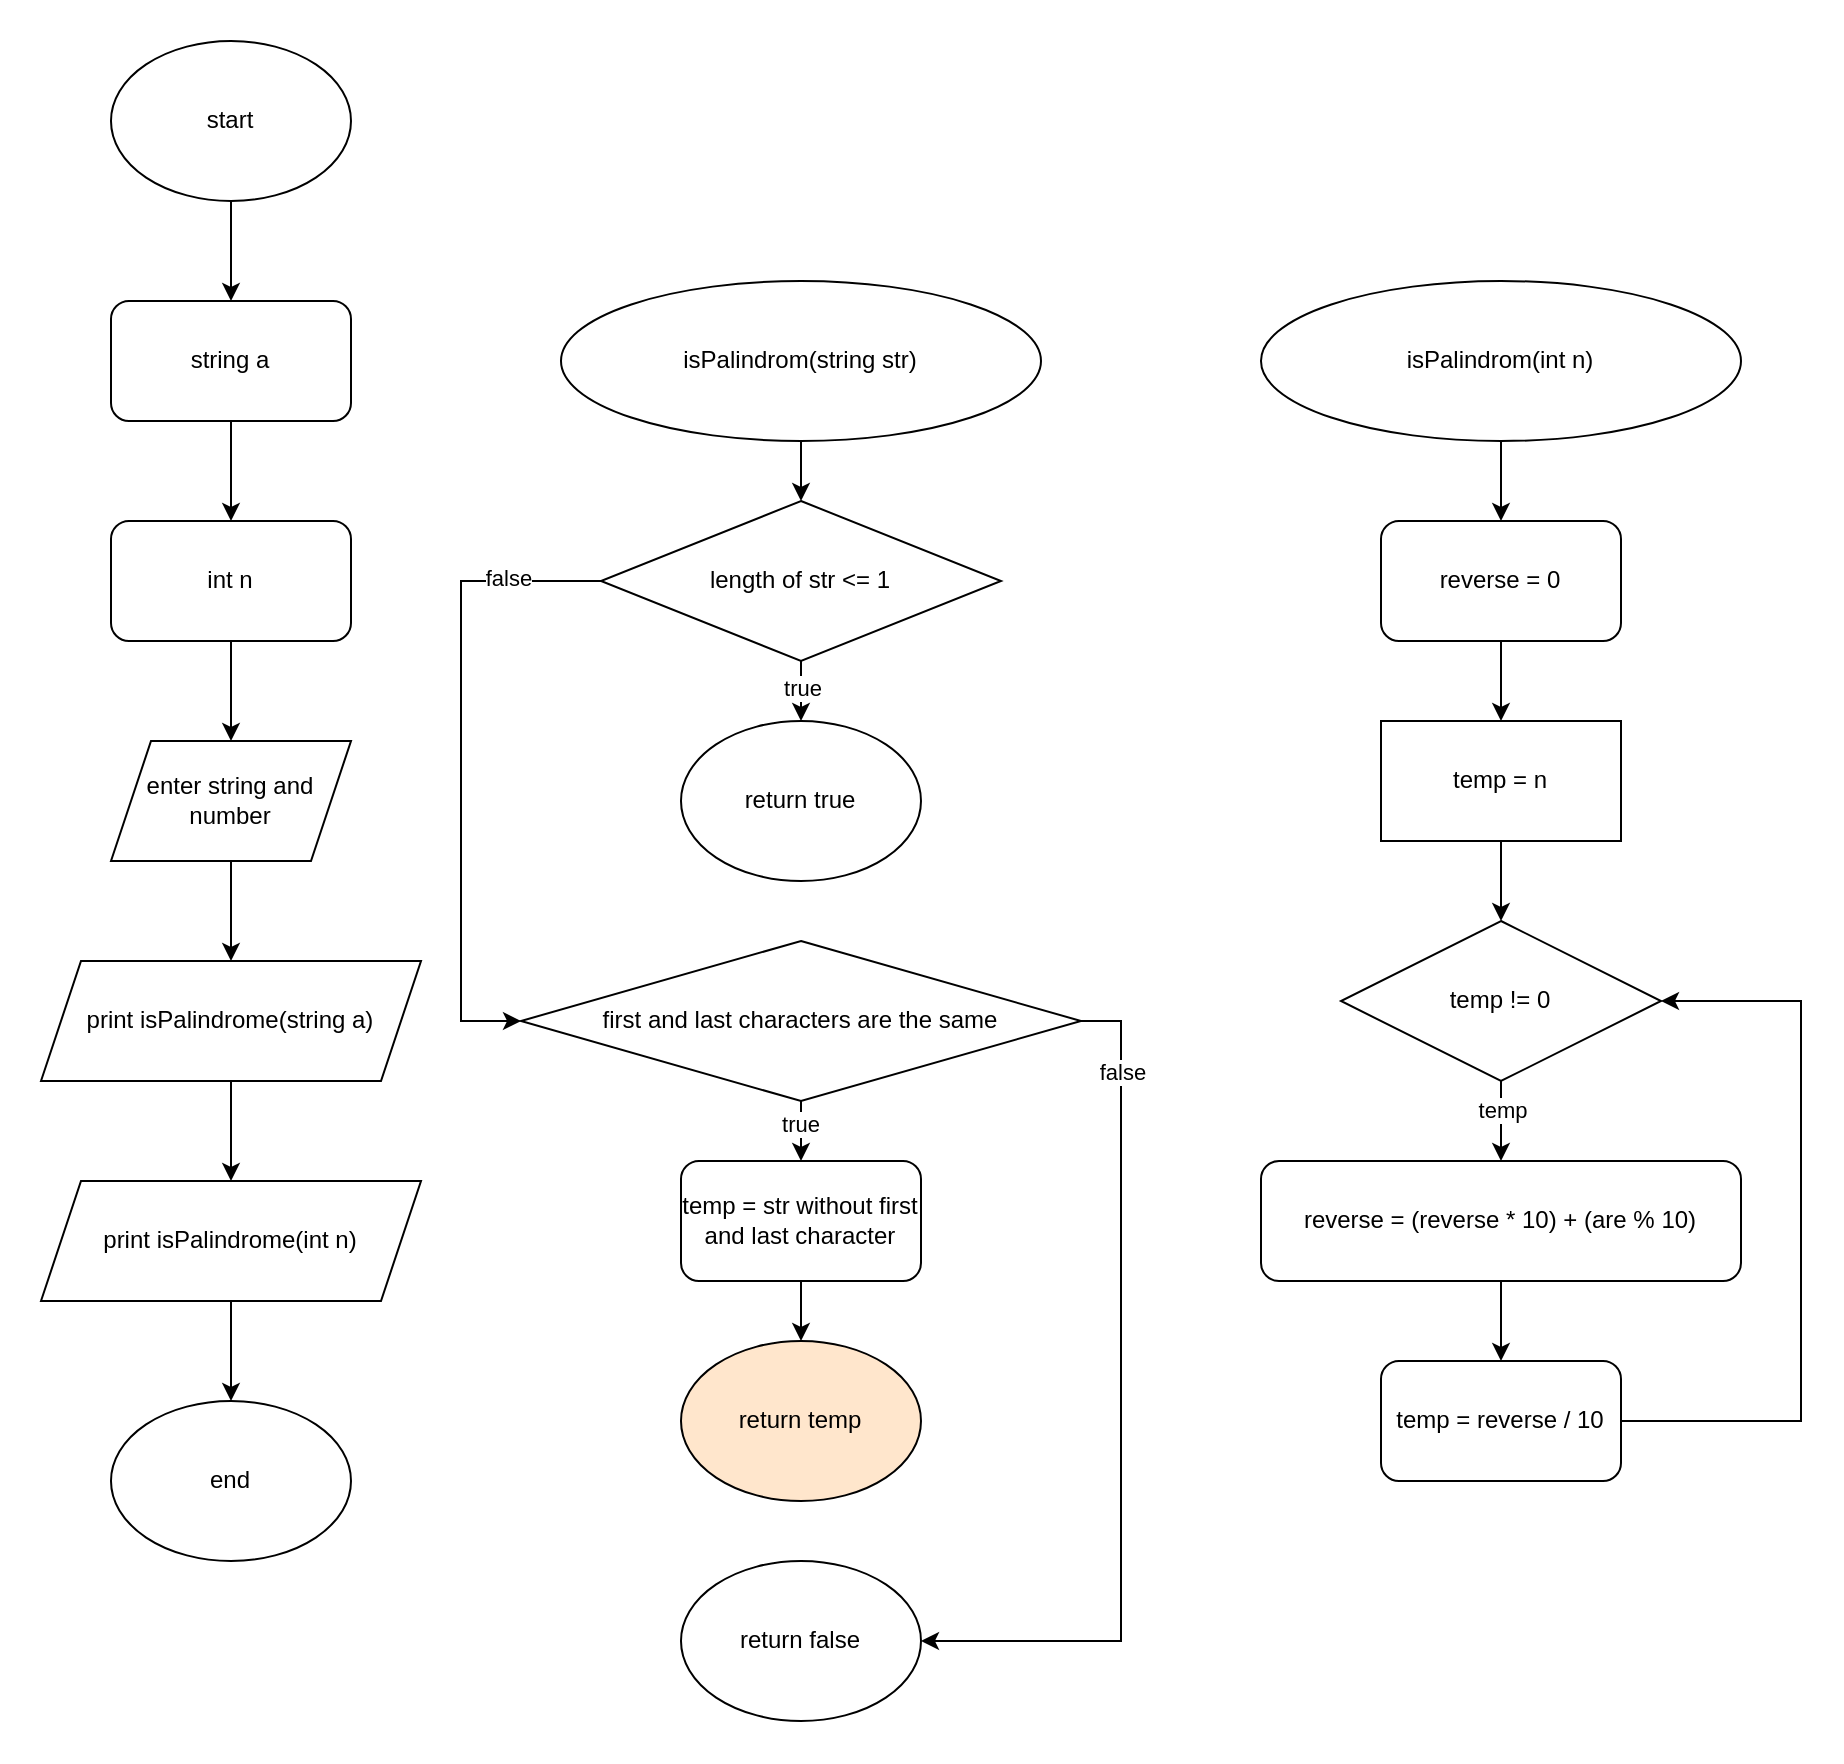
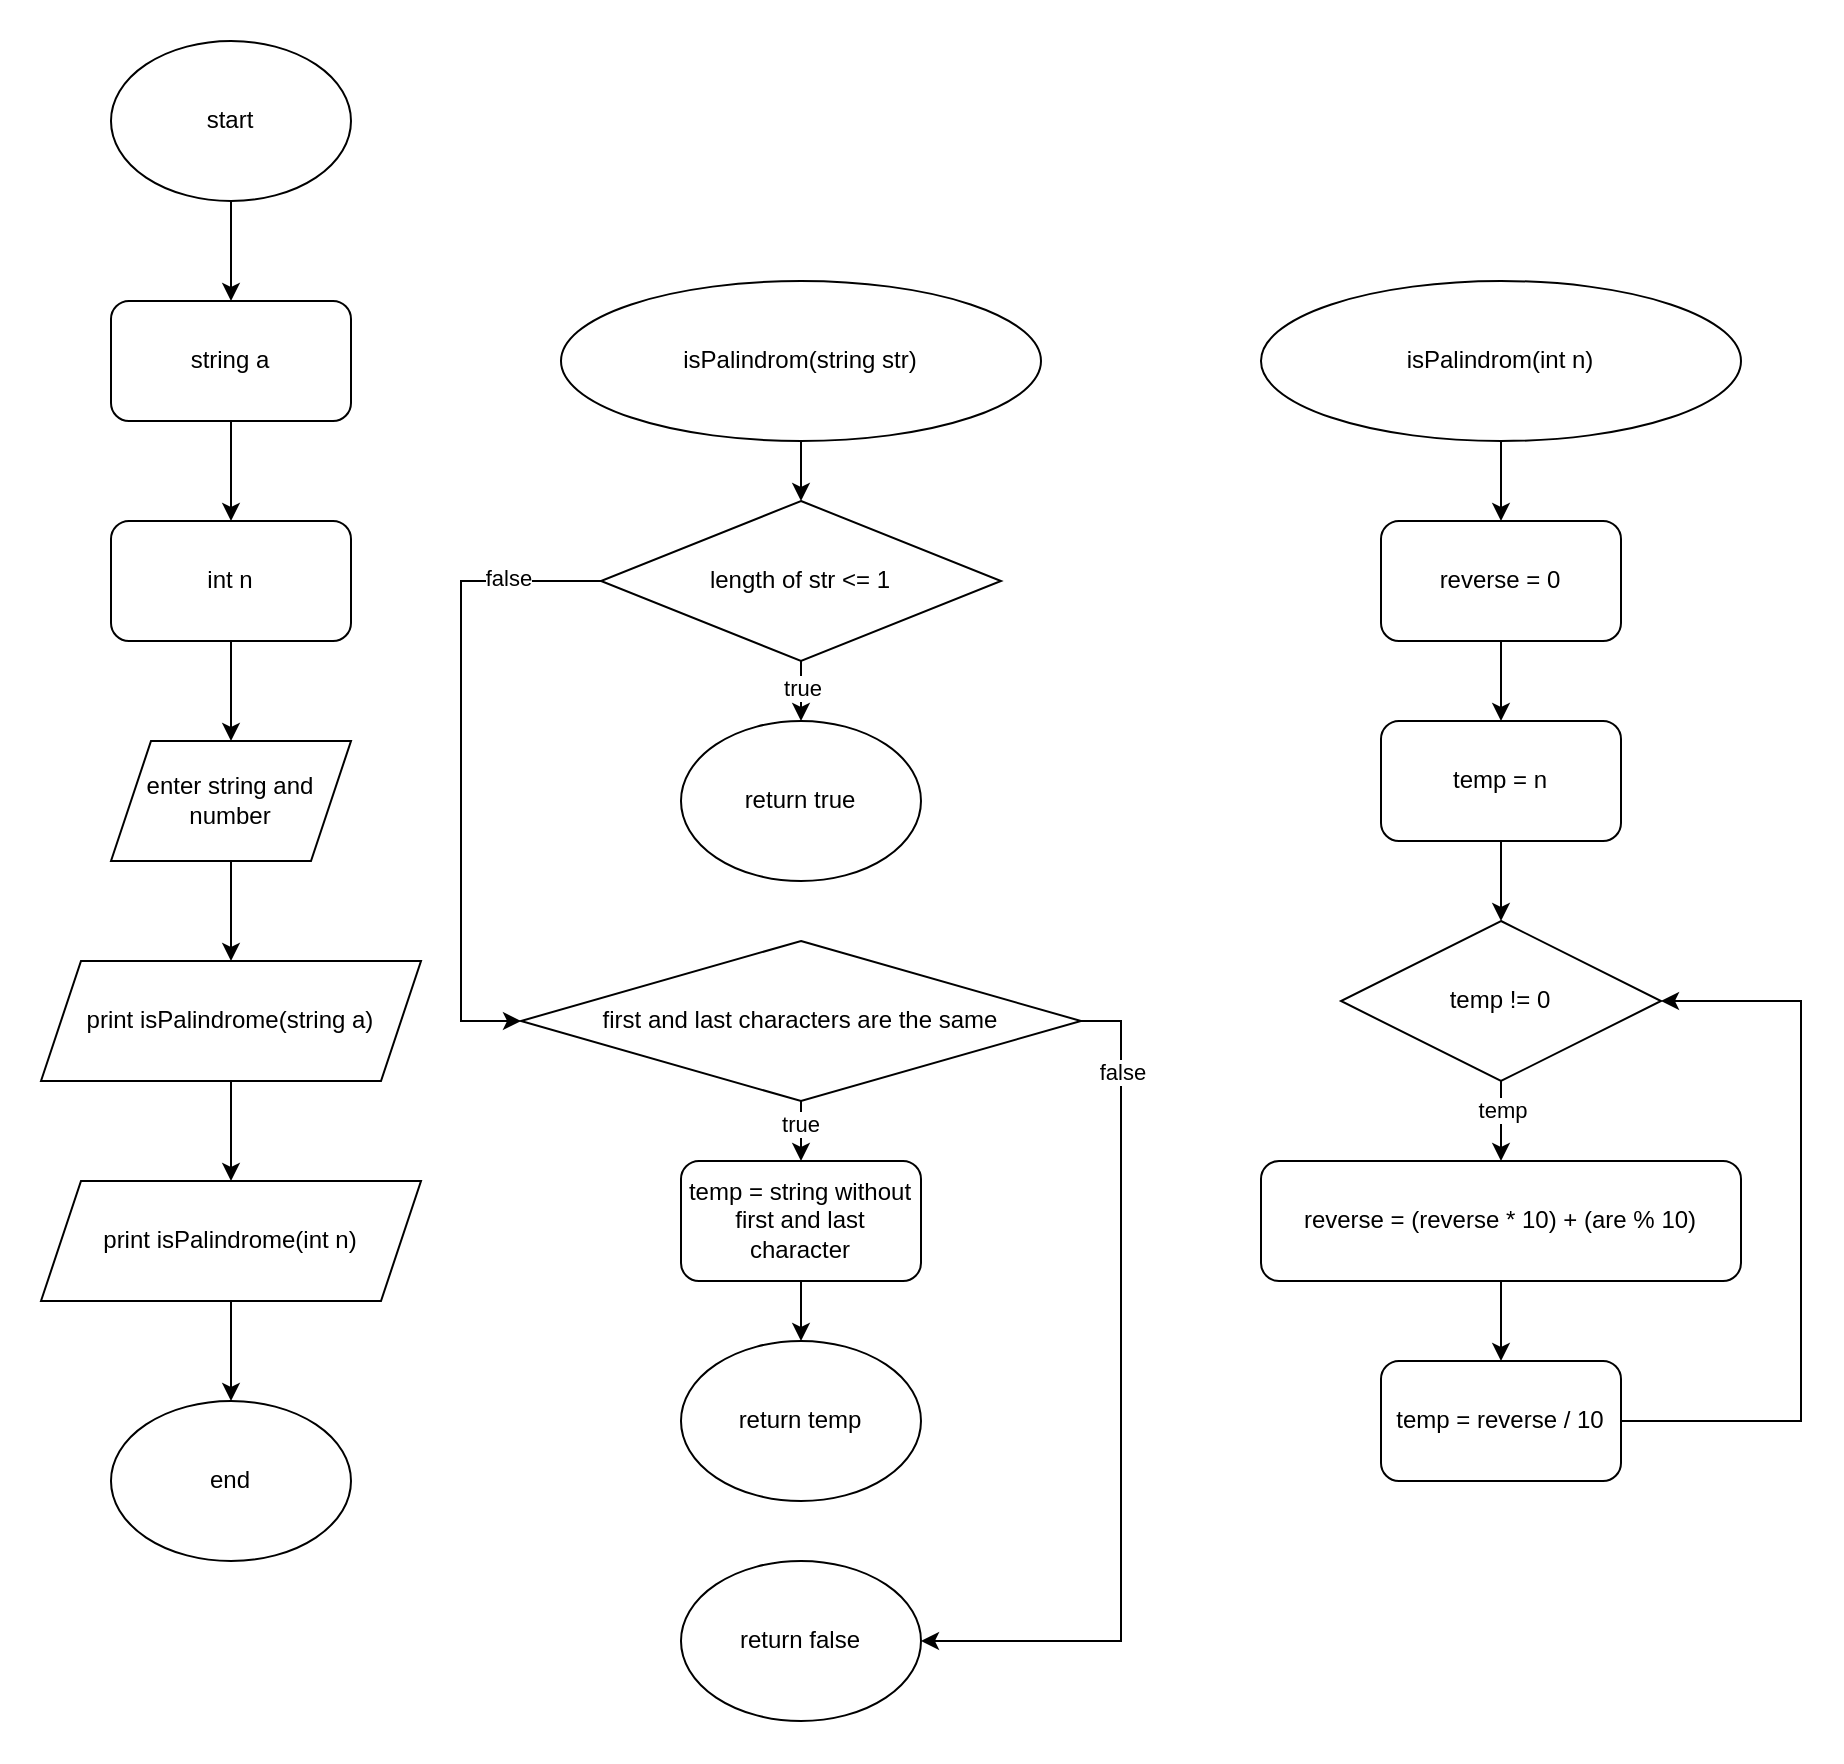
  <mxCell id="0" />
  <mxCell id="1" parent="0" />
  <mxCell id="2" style="edgeStyle=orthogonalEdgeStyle;rounded=0;orthogonalLoop=1;jettySize=auto;html=1;entryX=0.5;entryY=0;entryDx=0;entryDy=0;" edge="1" parent="1" source="3" target="5"><mxGeometry relative="1" as="geometry" /></mxCell>
  <mxCell id="3" value="start" style="ellipse;whiteSpace=wrap;html=1;" vertex="1" parent="1"><mxGeometry x="55" y="20" width="120" height="80" as="geometry" /></mxCell>
  <mxCell id="4" style="edgeStyle=orthogonalEdgeStyle;rounded=0;orthogonalLoop=1;jettySize=auto;html=1;entryX=0.5;entryY=0;entryDx=0;entryDy=0;" edge="1" parent="1" source="5" target="7"><mxGeometry relative="1" as="geometry" /></mxCell>
  <mxCell id="5" value="string a" style="rounded=1;whiteSpace=wrap;html=1;" vertex="1" parent="1"><mxGeometry x="55" y="150" width="120" height="60" as="geometry" /></mxCell>
  <mxCell id="6" style="edgeStyle=orthogonalEdgeStyle;rounded=0;orthogonalLoop=1;jettySize=auto;html=1;entryX=0.5;entryY=0;entryDx=0;entryDy=0;" edge="1" parent="1" source="7" target="9"><mxGeometry relative="1" as="geometry" /></mxCell>
  <mxCell id="7" value="int n" style="rounded=1;whiteSpace=wrap;html=1;" vertex="1" parent="1"><mxGeometry x="55" y="260" width="120" height="60" as="geometry" /></mxCell>
  <mxCell id="8" style="edgeStyle=orthogonalEdgeStyle;rounded=0;orthogonalLoop=1;jettySize=auto;html=1;entryX=0.5;entryY=0;entryDx=0;entryDy=0;" edge="1" parent="1" source="9" target="11"><mxGeometry relative="1" as="geometry" /></mxCell>
  <mxCell id="9" value="enter string and number" style="shape=parallelogram;perimeter=parallelogramPerimeter;whiteSpace=wrap;html=1;fixedSize=1;" vertex="1" parent="1"><mxGeometry x="55" y="370" width="120" height="60" as="geometry" /></mxCell>
  <mxCell id="10" style="edgeStyle=orthogonalEdgeStyle;rounded=0;orthogonalLoop=1;jettySize=auto;html=1;entryX=0.5;entryY=0;entryDx=0;entryDy=0;" edge="1" parent="1" source="11" target="43"><mxGeometry relative="1" as="geometry" /></mxCell>
  <mxCell id="11" value="print isPalindrome(string a)" style="shape=parallelogram;perimeter=parallelogramPerimeter;whiteSpace=wrap;html=1;fixedSize=1;" vertex="1" parent="1"><mxGeometry x="20" y="480" width="190" height="60" as="geometry" /></mxCell>
  <mxCell id="12" style="edgeStyle=orthogonalEdgeStyle;rounded=0;orthogonalLoop=1;jettySize=auto;html=1;entryX=0.5;entryY=0;entryDx=0;entryDy=0;" edge="1" parent="1" source="13" target="18"><mxGeometry relative="1" as="geometry" /></mxCell>
  <mxCell id="13" value="&lt;div&gt;isPalindrom(string str)&lt;/div&gt;" style="ellipse;whiteSpace=wrap;html=1;" vertex="1" parent="1"><mxGeometry x="280" y="140" width="240" height="80" as="geometry" /></mxCell>
  <mxCell id="14" style="edgeStyle=orthogonalEdgeStyle;rounded=0;orthogonalLoop=1;jettySize=auto;html=1;entryX=0.5;entryY=0;entryDx=0;entryDy=0;" edge="1" parent="1" source="18" target="19"><mxGeometry relative="1" as="geometry" /></mxCell>
  <mxCell id="15" value="true" style="edgeLabel;html=1;align=center;verticalAlign=middle;resizable=0;points=[];" vertex="1" connectable="0" parent="14"><mxGeometry x="-0.468" relative="1" as="geometry"><mxPoint as="offset" /></mxGeometry></mxCell>
  <mxCell id="16" style="edgeStyle=orthogonalEdgeStyle;rounded=0;orthogonalLoop=1;jettySize=auto;html=1;exitX=0;exitY=0.5;exitDx=0;exitDy=0;entryX=0;entryY=0.5;entryDx=0;entryDy=0;" edge="1" parent="1" source="18" target="24"><mxGeometry relative="1" as="geometry"><Array as="points"><mxPoint x="230" y="290" /><mxPoint x="230" y="510" /></Array></mxGeometry></mxCell>
  <mxCell id="17" value="false" style="edgeLabel;html=1;align=center;verticalAlign=middle;resizable=0;points=[];" vertex="1" connectable="0" parent="16"><mxGeometry x="-0.706" y="-2" relative="1" as="geometry"><mxPoint as="offset" /></mxGeometry></mxCell>
  <mxCell id="18" value="length of str &amp;lt;= 1" style="rhombus;whiteSpace=wrap;html=1;" vertex="1" parent="1"><mxGeometry x="300" y="250" width="200" height="80" as="geometry" /></mxCell>
  <mxCell id="19" value="return true" style="ellipse;whiteSpace=wrap;html=1;" vertex="1" parent="1"><mxGeometry x="340" y="360" width="120" height="80" as="geometry" /></mxCell>
  <mxCell id="20" style="edgeStyle=orthogonalEdgeStyle;rounded=0;orthogonalLoop=1;jettySize=auto;html=1;entryX=0.5;entryY=0;entryDx=0;entryDy=0;" edge="1" parent="1" source="24" target="26"><mxGeometry relative="1" as="geometry" /></mxCell>
  <mxCell id="21" value="true" style="edgeLabel;html=1;align=center;verticalAlign=middle;resizable=0;points=[];" vertex="1" connectable="0" parent="20"><mxGeometry x="0.24" y="-1" relative="1" as="geometry"><mxPoint as="offset" /></mxGeometry></mxCell>
  <mxCell id="22" style="edgeStyle=orthogonalEdgeStyle;rounded=0;orthogonalLoop=1;jettySize=auto;html=1;exitX=1;exitY=0.5;exitDx=0;exitDy=0;entryX=1;entryY=0.5;entryDx=0;entryDy=0;" edge="1" parent="1" source="24" target="28"><mxGeometry relative="1" as="geometry" /></mxCell>
  <mxCell id="23" value="false" style="edgeLabel;html=1;align=center;verticalAlign=middle;resizable=0;points=[];" vertex="1" connectable="0" parent="22"><mxGeometry x="-0.791" relative="1" as="geometry"><mxPoint as="offset" /></mxGeometry></mxCell>
  <mxCell id="24" value="first and last characters are the same" style="rhombus;whiteSpace=wrap;html=1;" vertex="1" parent="1"><mxGeometry x="260" y="470" width="280" height="80" as="geometry" /></mxCell>
  <mxCell id="25" style="edgeStyle=orthogonalEdgeStyle;rounded=0;orthogonalLoop=1;jettySize=auto;html=1;entryX=0.5;entryY=0;entryDx=0;entryDy=0;" edge="1" parent="1" source="26" target="27"><mxGeometry relative="1" as="geometry" /></mxCell>
- <mxCell id="26" value="temp = str without first and last character" style="rounded=1;whiteSpace=wrap;html=1;" vertex="1" parent="1"><mxGeometry x="340" y="580" width="120" height="60" as="geometry" /></mxCell>
- <mxCell id="27" value="return temp" style="ellipse;whiteSpace=wrap;html=1;fillColor=#ffe6cc;" vertex="1" parent="1"><mxGeometry x="340" y="670" width="120" height="80" as="geometry" /></mxCell>
+ <mxCell id="26" value="temp = string without first and last character" style="rounded=1;whiteSpace=wrap;html=1;" vertex="1" parent="1"><mxGeometry x="340" y="580" width="120" height="60" as="geometry" /></mxCell>
+ <mxCell id="27" value="return temp" style="ellipse;whiteSpace=wrap;html=1;" vertex="1" parent="1"><mxGeometry x="340" y="670" width="120" height="80" as="geometry" /></mxCell>
  <mxCell id="28" value="return false" style="ellipse;whiteSpace=wrap;html=1;" vertex="1" parent="1"><mxGeometry x="340" y="780" width="120" height="80" as="geometry" /></mxCell>
  <mxCell id="29" style="edgeStyle=orthogonalEdgeStyle;rounded=0;orthogonalLoop=1;jettySize=auto;html=1;entryX=0.5;entryY=0;entryDx=0;entryDy=0;" edge="1" parent="1" source="30" target="32"><mxGeometry relative="1" as="geometry" /></mxCell>
  <mxCell id="30" value="&lt;div&gt;isPalindrom(int n)&lt;/div&gt;" style="ellipse;whiteSpace=wrap;html=1;" vertex="1" parent="1"><mxGeometry x="630" y="140" width="240" height="80" as="geometry" /></mxCell>
  <mxCell id="31" style="edgeStyle=orthogonalEdgeStyle;rounded=0;orthogonalLoop=1;jettySize=auto;html=1;entryX=0.5;entryY=0;entryDx=0;entryDy=0;" edge="1" parent="1" source="32" target="34"><mxGeometry relative="1" as="geometry" /></mxCell>
  <mxCell id="32" value="reverse = 0" style="rounded=1;whiteSpace=wrap;html=1;" vertex="1" parent="1"><mxGeometry x="690" y="260" width="120" height="60" as="geometry" /></mxCell>
  <mxCell id="33" style="edgeStyle=orthogonalEdgeStyle;rounded=0;orthogonalLoop=1;jettySize=auto;html=1;entryX=0.5;entryY=0;entryDx=0;entryDy=0;" edge="1" parent="1" source="34" target="37"><mxGeometry relative="1" as="geometry" /></mxCell>
- <mxCell id="34" value="temp = n" style="whiteSpace=wrap;html=1;rounded=0;" vertex="1" parent="1"><mxGeometry x="690" y="360" width="120" height="60" as="geometry" /></mxCell>
+ <mxCell id="34" value="temp = n" style="rounded=1;whiteSpace=wrap;html=1;" vertex="1" parent="1"><mxGeometry x="690" y="360" width="120" height="60" as="geometry" /></mxCell>
  <mxCell id="35" style="edgeStyle=orthogonalEdgeStyle;rounded=0;orthogonalLoop=1;jettySize=auto;html=1;entryX=0.5;entryY=0;entryDx=0;entryDy=0;" edge="1" parent="1" source="37" target="39"><mxGeometry relative="1" as="geometry" /></mxCell>
  <mxCell id="36" value="temp" style="edgeLabel;html=1;align=center;verticalAlign=middle;resizable=0;points=[];" vertex="1" connectable="0" parent="35"><mxGeometry x="-0.3" relative="1" as="geometry"><mxPoint as="offset" /></mxGeometry></mxCell>
  <mxCell id="37" value="temp != 0" style="rhombus;whiteSpace=wrap;html=1;" vertex="1" parent="1"><mxGeometry x="670" y="460" width="160" height="80" as="geometry" /></mxCell>
  <mxCell id="38" style="edgeStyle=orthogonalEdgeStyle;rounded=0;orthogonalLoop=1;jettySize=auto;html=1;entryX=0.5;entryY=0;entryDx=0;entryDy=0;" edge="1" parent="1" source="39" target="41"><mxGeometry relative="1" as="geometry" /></mxCell>
  <mxCell id="39" value="reverse = (reverse * 10) + (are % 10)" style="rounded=1;whiteSpace=wrap;html=1;" vertex="1" parent="1"><mxGeometry x="630" y="580" width="240" height="60" as="geometry" /></mxCell>
  <mxCell id="40" style="edgeStyle=orthogonalEdgeStyle;rounded=0;orthogonalLoop=1;jettySize=auto;html=1;entryX=1;entryY=0.5;entryDx=0;entryDy=0;" edge="1" parent="1" source="41" target="37"><mxGeometry relative="1" as="geometry"><Array as="points"><mxPoint x="900" y="710" /><mxPoint x="900" y="500" /></Array></mxGeometry></mxCell>
  <mxCell id="41" value="temp = reverse / 10" style="rounded=1;whiteSpace=wrap;html=1;" vertex="1" parent="1"><mxGeometry x="690" y="680" width="120" height="60" as="geometry" /></mxCell>
  <mxCell id="42" style="edgeStyle=orthogonalEdgeStyle;rounded=0;orthogonalLoop=1;jettySize=auto;html=1;entryX=0.5;entryY=0;entryDx=0;entryDy=0;" edge="1" parent="1" source="43" target="44"><mxGeometry relative="1" as="geometry" /></mxCell>
  <mxCell id="43" value="print isPalindrome(int n)" style="shape=parallelogram;perimeter=parallelogramPerimeter;whiteSpace=wrap;html=1;fixedSize=1;" vertex="1" parent="1"><mxGeometry x="20" y="590" width="190" height="60" as="geometry" /></mxCell>
  <mxCell id="44" value="end" style="ellipse;whiteSpace=wrap;html=1;" vertex="1" parent="1"><mxGeometry x="55" y="700" width="120" height="80" as="geometry" /></mxCell>
